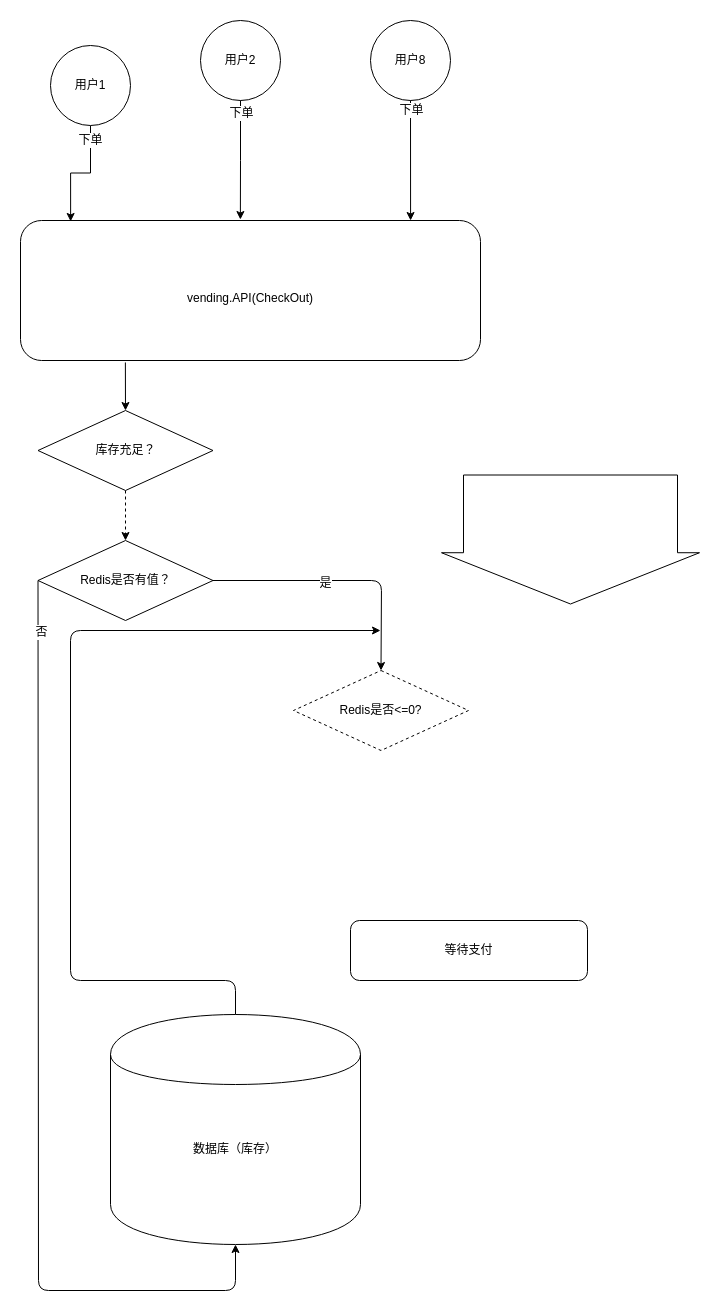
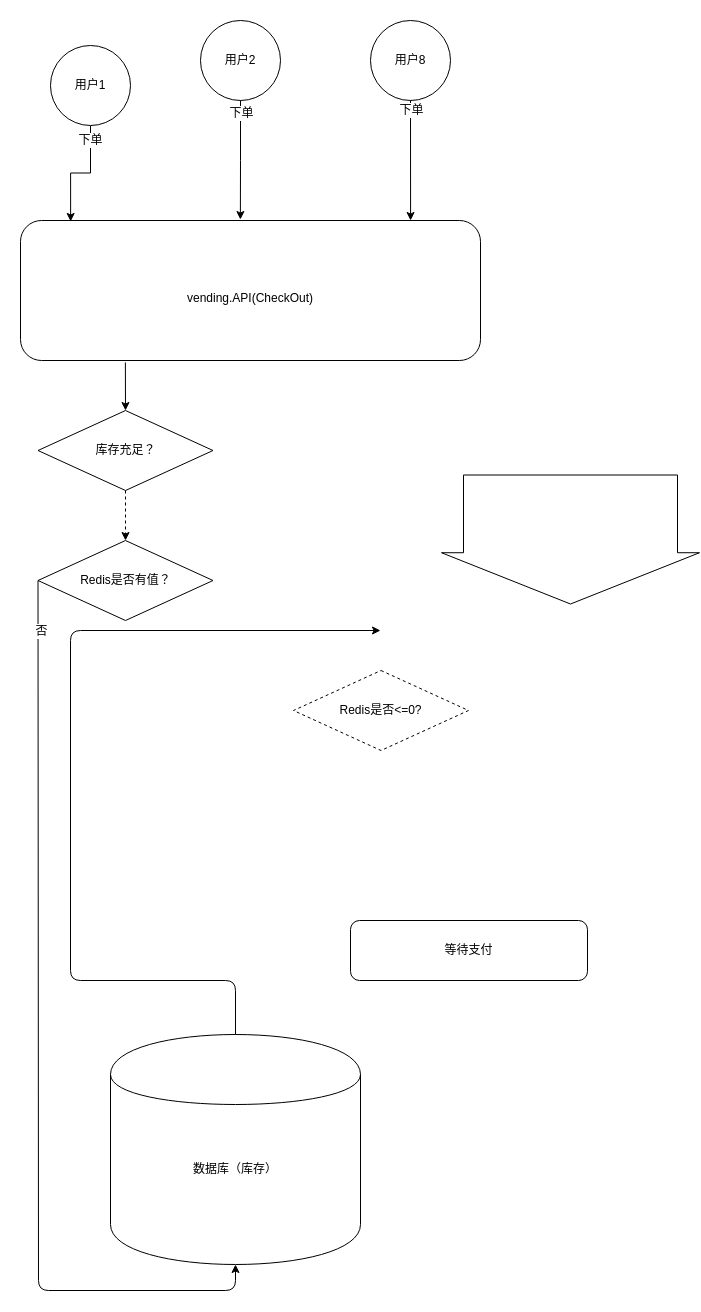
  <mxCell id="0" />
  <mxCell id="1" parent="0" />
  <mxCell id="2" style="edgeStyle=orthogonalEdgeStyle;rounded=0;orthogonalLoop=1;jettySize=auto;html=1;exitX=0.5;exitY=1;exitDx=0;exitDy=0;entryX=0.109;entryY=0.007;entryDx=0;entryDy=0;entryPerimeter=0;" edge="1" parent="1" source="4" target="7"><mxGeometry relative="1" as="geometry" /></mxCell>
  <mxCell id="3" value="下单" style="text;html=1;resizable=0;points=[];align=center;verticalAlign=middle;labelBackgroundColor=#ffffff;" vertex="1" connectable="0" parent="2"><mxGeometry x="-0.759" y="-1" relative="1" as="geometry"><mxPoint as="offset" /></mxGeometry></mxCell>
  <mxCell id="4" value="用户1" style="ellipse;whiteSpace=wrap;html=1;aspect=fixed;" parent="1" vertex="1"><mxGeometry x="50" y="45" width="80" height="80" as="geometry" /></mxCell>
  <mxCell id="5" value="用户2" style="ellipse;whiteSpace=wrap;html=1;aspect=fixed;" vertex="1" parent="1"><mxGeometry x="200" y="20" width="80" height="80" as="geometry" /></mxCell>
  <mxCell id="6" value="用户8" style="ellipse;whiteSpace=wrap;html=1;aspect=fixed;" vertex="1" parent="1"><mxGeometry x="370" y="20" width="80" height="80" as="geometry" /></mxCell>
  <mxCell id="7" value="&lt;div&gt;&lt;br&gt;&lt;/div&gt;&lt;div&gt;vending.API(CheckOut)&lt;br&gt;&lt;/div&gt;" style="rounded=1;whiteSpace=wrap;html=1;" vertex="1" parent="1"><mxGeometry x="20" y="220" width="460" height="140" as="geometry" /></mxCell>
  <mxCell id="8" style="edgeStyle=orthogonalEdgeStyle;rounded=0;orthogonalLoop=1;jettySize=auto;html=1;exitX=0.5;exitY=1;exitDx=0;exitDy=0;entryX=0.478;entryY=-0.007;entryDx=0;entryDy=0;entryPerimeter=0;" edge="1" parent="1" source="5" target="7"><mxGeometry relative="1" as="geometry"><mxPoint x="220" y="110" as="sourcePoint" /><mxPoint x="220" y="201" as="targetPoint" /></mxGeometry></mxCell>
  <mxCell id="9" value="下单" style="text;html=1;resizable=0;points=[];align=center;verticalAlign=middle;labelBackgroundColor=#ffffff;" vertex="1" connectable="0" parent="8"><mxGeometry x="-0.707" y="-2" relative="1" as="geometry"><mxPoint x="2" y="-5" as="offset" /></mxGeometry></mxCell>
  <mxCell id="10" value="" style="endArrow=classic;html=1;exitX=0.5;exitY=1;exitDx=0;exitDy=0;entryX=0.848;entryY=0;entryDx=0;entryDy=0;entryPerimeter=0;" edge="1" parent="1" source="6" target="7"><mxGeometry width="50" height="50" relative="1" as="geometry"><mxPoint x="20" y="400" as="sourcePoint" /><mxPoint x="70" y="350" as="targetPoint" /></mxGeometry></mxCell>
  <mxCell id="11" value="下单" style="text;html=1;resizable=0;points=[];align=center;verticalAlign=middle;labelBackgroundColor=#ffffff;" vertex="1" connectable="0" parent="10"><mxGeometry x="-0.658" y="4" relative="1" as="geometry"><mxPoint x="-4" y="-11" as="offset" /></mxGeometry></mxCell>
- <mxCell id="12" value="数据库（库存）" style="shape=cylinder;whiteSpace=wrap;html=1;boundedLbl=1;backgroundOutline=1;" vertex="1" parent="1"><mxGeometry x="110" y="1014" width="250" height="230" as="geometry" /></mxCell>
+ <mxCell id="12" value="数据库（库存）" style="shape=cylinder;whiteSpace=wrap;html=1;boundedLbl=1;backgroundOutline=1;" vertex="1" parent="1"><mxGeometry x="110" y="1034" width="250" height="230" as="geometry" /></mxCell>
  <mxCell id="13" value="等待支付" style="rounded=1;whiteSpace=wrap;html=1;" vertex="1" parent="1"><mxGeometry x="350" y="920" width="237" height="60" as="geometry" /></mxCell>
  <mxCell id="14" value="" style="shape=flexArrow;endArrow=classic;html=1;endWidth=43;endSize=16.76;width=214;" edge="1" parent="1"><mxGeometry width="50" height="50" relative="1" as="geometry"><mxPoint x="570" y="474" as="sourcePoint" /><mxPoint x="570" y="604" as="targetPoint" /></mxGeometry></mxCell>
  <mxCell id="15" value="" style="endArrow=classic;html=1;exitX=0.228;exitY=1.014;exitDx=0;exitDy=0;exitPerimeter=0;entryX=0.5;entryY=0;entryDx=0;entryDy=0;" edge="1" parent="1" source="7" target="17"><mxGeometry width="50" height="50" relative="1" as="geometry"><mxPoint x="180" y="610" as="sourcePoint" /><mxPoint x="125" y="450" as="targetPoint" /></mxGeometry></mxCell>
  <mxCell id="16" style="edgeStyle=orthogonalEdgeStyle;rounded=0;orthogonalLoop=1;jettySize=auto;html=1;entryX=0.5;entryY=0;entryDx=0;entryDy=0;dashed=1;" edge="1" parent="1" source="17" target="18"><mxGeometry relative="1" as="geometry"><mxPoint x="125" y="560" as="targetPoint" /></mxGeometry></mxCell>
  <mxCell id="17" value="库存充足？&lt;br&gt;" style="rhombus;whiteSpace=wrap;html=1;" vertex="1" parent="1"><mxGeometry x="37.5" y="410" width="175" height="80" as="geometry" /></mxCell>
  <mxCell id="18" value="Redis是否有值？" style="rhombus;whiteSpace=wrap;html=1;" vertex="1" parent="1"><mxGeometry x="37.5" y="540" width="175" height="80" as="geometry" /></mxCell>
  <mxCell id="19" value="Redis是否&amp;lt;=0?" style="rhombus;whiteSpace=wrap;html=1;dashed=1;" vertex="1" parent="1"><mxGeometry x="293" y="670" width="175" height="80" as="geometry" /></mxCell>
  <mxCell id="20" value="" style="endArrow=classic;html=1;exitX=0;exitY=0.5;exitDx=0;exitDy=0;entryX=0.5;entryY=1;entryDx=0;entryDy=0;" edge="1" parent="1" source="18" target="12"><mxGeometry width="50" height="50" relative="1" as="geometry"><mxPoint x="37.5" y="790" as="sourcePoint" /><mxPoint x="30" y="1060" as="targetPoint" /><Array as="points"><mxPoint x="38" y="1290" /><mxPoint x="235" y="1290" /></Array></mxGeometry></mxCell>
  <mxCell id="21" value="否" style="text;html=1;resizable=0;points=[];align=center;verticalAlign=middle;labelBackgroundColor=#ffffff;" vertex="1" connectable="0" parent="20"><mxGeometry x="-0.891" y="3" relative="1" as="geometry"><mxPoint as="offset" /></mxGeometry></mxCell>
  <mxCell id="22" value="" style="endArrow=classic;html=1;exitX=0.5;exitY=0;exitDx=0;exitDy=0;" edge="1" parent="1" source="12"><mxGeometry width="50" height="50" relative="1" as="geometry"><mxPoint x="120" y="970" as="sourcePoint" /><mxPoint x="380" y="630" as="targetPoint" /><Array as="points"><mxPoint x="235" y="980" /><mxPoint x="70" y="980" /><mxPoint x="70" y="630" /></Array></mxGeometry></mxCell>
- <mxCell id="23" value="" style="endArrow=classic;html=1;exitX=1;exitY=0.5;exitDx=0;exitDy=0;entryX=0.5;entryY=0;entryDx=0;entryDy=0;" edge="1" parent="1" source="18" target="19"><mxGeometry width="50" height="50" relative="1" as="geometry"><mxPoint x="255" y="820" as="sourcePoint" /><mxPoint x="305" y="770" as="targetPoint" /><Array as="points"><mxPoint x="381" y="580" /></Array></mxGeometry></mxCell>
- <mxCell id="24" value="是" style="text;html=1;resizable=0;points=[];align=center;verticalAlign=middle;labelBackgroundColor=#ffffff;" vertex="1" connectable="0" parent="23"><mxGeometry x="-0.132" y="-2" relative="1" as="geometry"><mxPoint as="offset" /></mxGeometry></mxCell>
